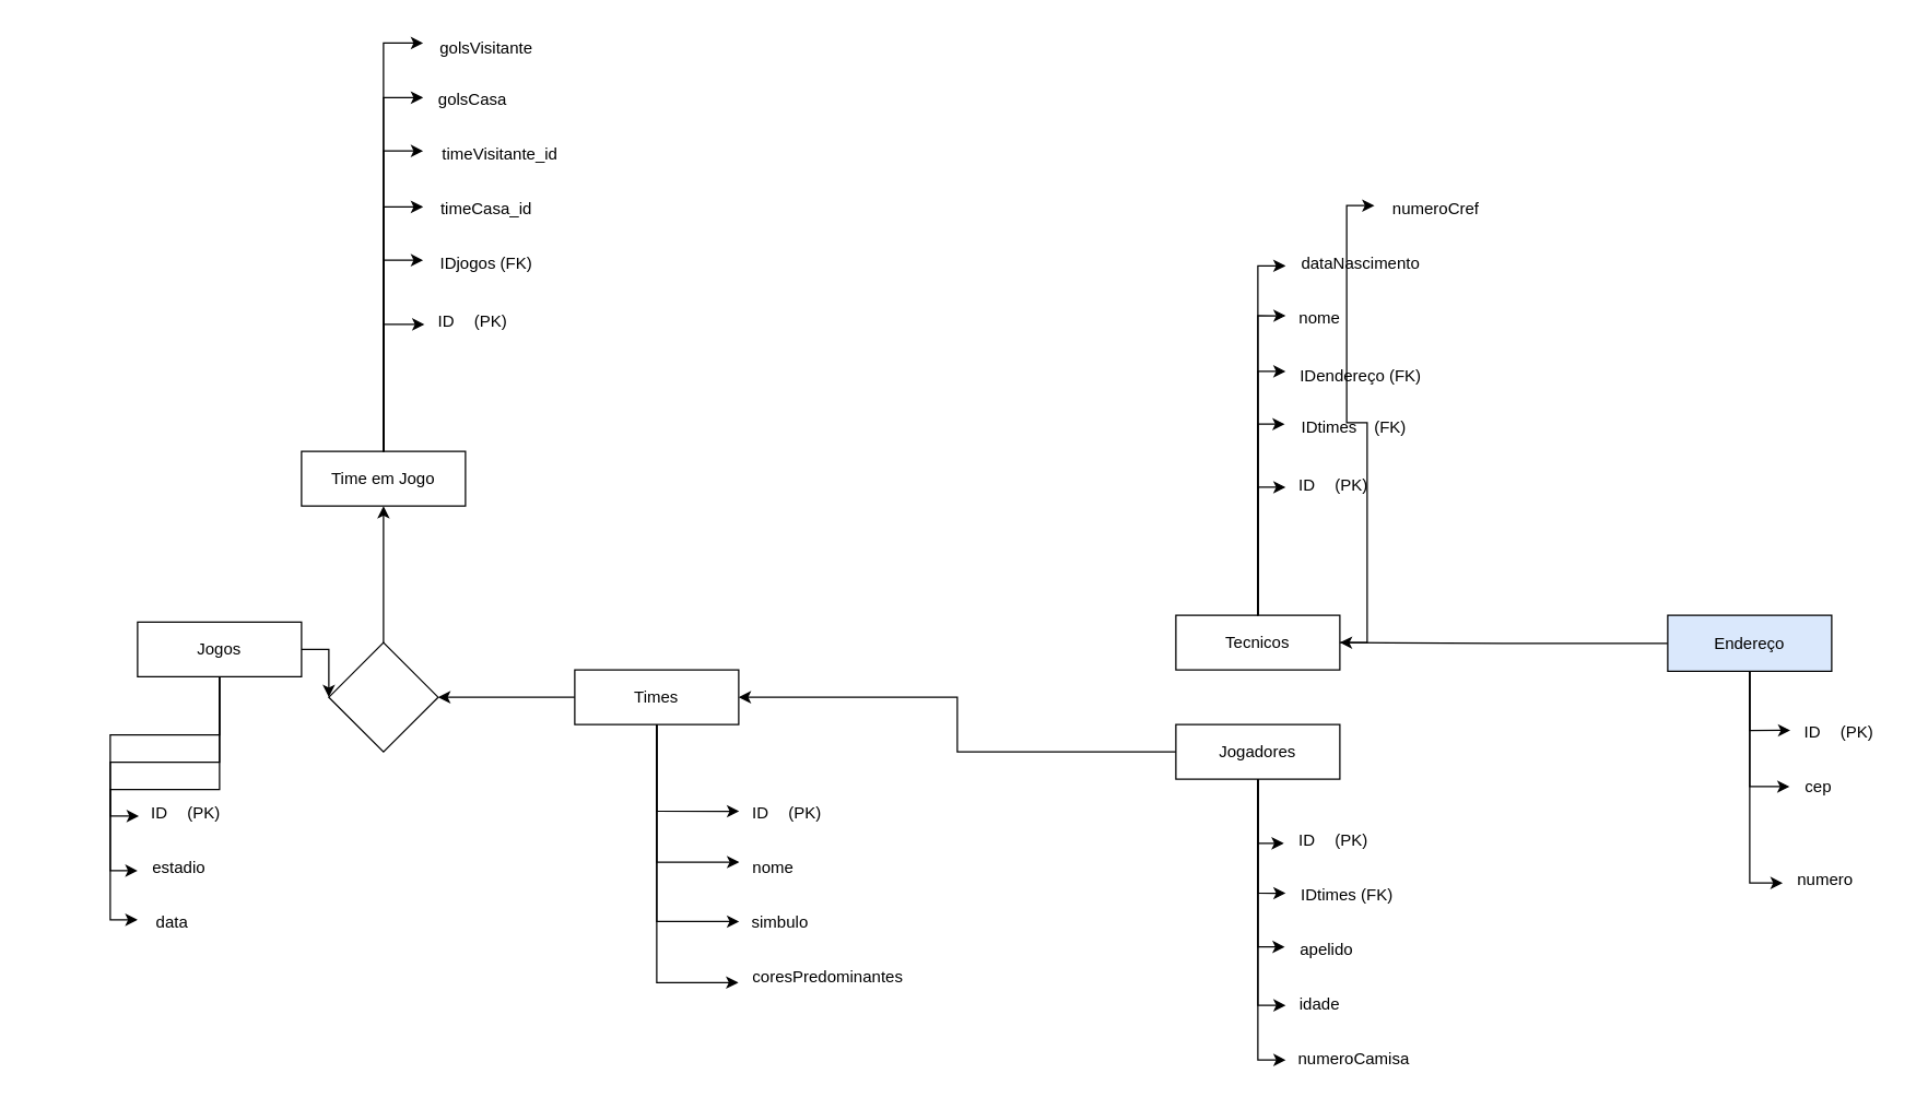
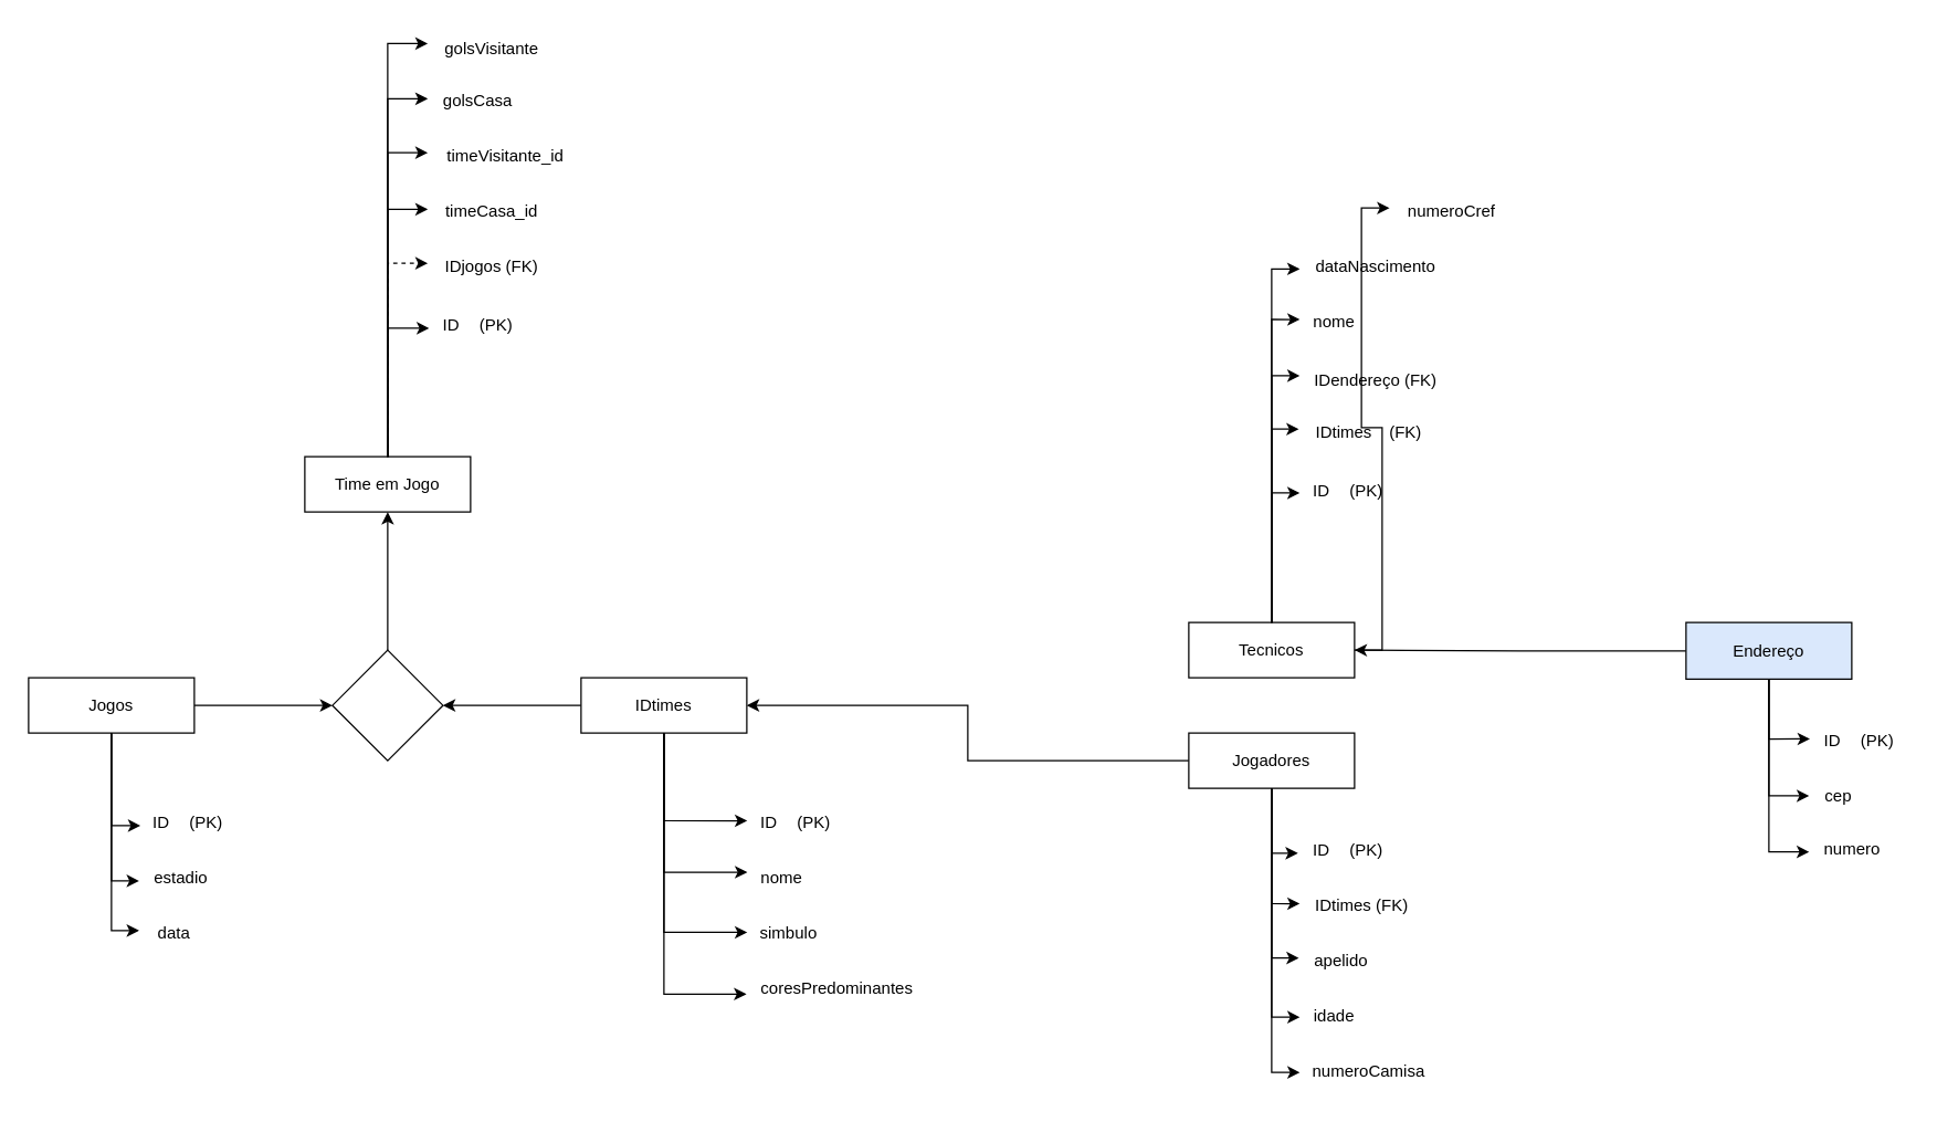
  <mxCell id="0" />
  <mxCell id="1" parent="0" />
  <mxCell id="2" value="" style="edgeStyle=orthogonalEdgeStyle;rounded=0;orthogonalLoop=1;jettySize=auto;html=1;" edge="1" parent="1" source="3" target="54"><mxGeometry relative="1" as="geometry" /></mxCell>
- <mxCell id="3" value="Times" style="rounded=0;whiteSpace=wrap;html=1;" vertex="1" parent="1"><mxGeometry y="490" width="120" height="40" as="geometry" x="420" /></mxCell>
+ <mxCell id="3" value="IDtimes" style="rounded=0;whiteSpace=wrap;html=1;" vertex="1" parent="1"><mxGeometry y="490" width="120" height="40" as="geometry" x="420" /></mxCell>
  <mxCell id="4" value="ID&lt;span style=&quot;white-space: pre;&quot;&gt;&#09;&lt;/span&gt;(PK)" style="text;html=1;align=center;verticalAlign=middle;resizable=0;points=[];autosize=1;strokeColor=none;fillColor=none;" vertex="1" parent="1"><mxGeometry x="540" y="580" width="70" height="30" as="geometry" /></mxCell>
  <mxCell id="5" value="nome" style="text;html=1;align=center;verticalAlign=middle;resizable=0;points=[];autosize=1;strokeColor=none;fillColor=none;" vertex="1" parent="1"><mxGeometry x="540" y="620" width="50" height="30" as="geometry" /></mxCell>
  <mxCell id="6" value="simbulo" style="text;html=1;align=center;verticalAlign=middle;resizable=0;points=[];autosize=1;strokeColor=none;fillColor=none;" vertex="1" parent="1"><mxGeometry x="540" y="660" width="60" height="30" as="geometry" /></mxCell>
  <mxCell id="7" value="coresPredominantes" style="text;html=1;align=center;verticalAlign=middle;resizable=0;points=[];autosize=1;strokeColor=none;fillColor=none;" vertex="1" parent="1"><mxGeometry x="540" y="700" width="130" height="30" as="geometry" /></mxCell>
  <mxCell id="8" style="edgeStyle=orthogonalEdgeStyle;rounded=0;orthogonalLoop=1;jettySize=auto;html=1;entryX=0.005;entryY=0.451;entryDx=0;entryDy=0;entryPerimeter=0;" edge="1" parent="1" source="3" target="4"><mxGeometry relative="1" as="geometry" /></mxCell>
  <mxCell id="9" style="edgeStyle=orthogonalEdgeStyle;rounded=0;orthogonalLoop=1;jettySize=auto;html=1;entryX=0.008;entryY=0.359;entryDx=0;entryDy=0;entryPerimeter=0;" edge="1" parent="1" source="3" target="5"><mxGeometry relative="1" as="geometry" /></mxCell>
  <mxCell id="10" style="edgeStyle=orthogonalEdgeStyle;rounded=0;orthogonalLoop=1;jettySize=auto;html=1;entryX=0.006;entryY=0.474;entryDx=0;entryDy=0;entryPerimeter=0;" edge="1" parent="1" source="3" target="6"><mxGeometry relative="1" as="geometry" /></mxCell>
  <mxCell id="11" style="edgeStyle=orthogonalEdgeStyle;rounded=0;orthogonalLoop=1;jettySize=auto;html=1;entryX=-0.002;entryY=0.632;entryDx=0;entryDy=0;entryPerimeter=0;" edge="1" parent="1" source="3" target="7"><mxGeometry relative="1" as="geometry" /></mxCell>
  <mxCell id="12" style="edgeStyle=orthogonalEdgeStyle;rounded=0;orthogonalLoop=1;jettySize=auto;html=1;entryX=1;entryY=0.5;entryDx=0;entryDy=0;" edge="1" parent="1" source="13" target="3"><mxGeometry relative="1" as="geometry" /></mxCell>
  <mxCell id="13" value="Jogadores" style="whiteSpace=wrap;html=1;" vertex="1" parent="1"><mxGeometry x="860" y="530" width="120" height="40" as="geometry" /></mxCell>
  <mxCell id="14" value="ID&lt;span style=&quot;white-space: pre;&quot;&gt;&#09;&lt;/span&gt;(PK)" style="text;html=1;align=center;verticalAlign=middle;resizable=0;points=[];autosize=1;strokeColor=none;fillColor=none;" vertex="1" parent="1"><mxGeometry x="940" y="600" width="70" height="30" as="geometry" /></mxCell>
  <mxCell id="15" style="edgeStyle=orthogonalEdgeStyle;rounded=0;orthogonalLoop=1;jettySize=auto;html=1;entryX=-0.014;entryY=0.566;entryDx=0;entryDy=0;entryPerimeter=0;" edge="1" parent="1" source="13" target="14"><mxGeometry relative="1" as="geometry" /></mxCell>
  <mxCell id="16" value="IDtimes (FK)" style="text;html=1;align=center;verticalAlign=middle;resizable=0;points=[];autosize=1;strokeColor=none;fillColor=none;" vertex="1" parent="1"><mxGeometry x="940" y="640" width="90" height="30" as="geometry" /></mxCell>
  <mxCell id="17" value="apelido" style="text;html=1;align=center;verticalAlign=middle;resizable=0;points=[];autosize=1;strokeColor=none;fillColor=none;" vertex="1" parent="1"><mxGeometry x="940" y="680" width="60" height="30" as="geometry" /></mxCell>
  <mxCell id="18" value="idade" style="text;html=1;align=center;verticalAlign=middle;resizable=0;points=[];autosize=1;strokeColor=none;fillColor=none;" vertex="1" parent="1"><mxGeometry x="940" y="720" width="50" height="30" as="geometry" /></mxCell>
  <mxCell id="19" value="numeroCamisa" style="text;html=1;align=center;verticalAlign=middle;resizable=0;points=[];autosize=1;strokeColor=none;fillColor=none;" vertex="1" parent="1"><mxGeometry x="940" y="760" width="100" height="30" as="geometry" /></mxCell>
  <mxCell id="20" style="edgeStyle=orthogonalEdgeStyle;rounded=0;orthogonalLoop=1;jettySize=auto;html=1;entryX=0.004;entryY=0.451;entryDx=0;entryDy=0;entryPerimeter=0;" edge="1" parent="1" source="13" target="16"><mxGeometry relative="1" as="geometry" /></mxCell>
  <mxCell id="21" style="edgeStyle=orthogonalEdgeStyle;rounded=0;orthogonalLoop=1;jettySize=auto;html=1;entryX=-0.005;entryY=0.428;entryDx=0;entryDy=0;entryPerimeter=0;" edge="1" parent="1" source="13" target="17"><mxGeometry relative="1" as="geometry" /></mxCell>
  <mxCell id="22" style="edgeStyle=orthogonalEdgeStyle;rounded=0;orthogonalLoop=1;jettySize=auto;html=1;entryX=0.008;entryY=0.52;entryDx=0;entryDy=0;entryPerimeter=0;" edge="1" parent="1" source="13" target="18"><mxGeometry relative="1" as="geometry" /></mxCell>
  <mxCell id="23" style="edgeStyle=orthogonalEdgeStyle;rounded=0;orthogonalLoop=1;jettySize=auto;html=1;entryX=0.004;entryY=0.52;entryDx=0;entryDy=0;entryPerimeter=0;" edge="1" parent="1" source="13" target="19"><mxGeometry relative="1" as="geometry" /></mxCell>
  <mxCell id="24" style="edgeStyle=orthogonalEdgeStyle;rounded=0;orthogonalLoop=1;jettySize=auto;html=1;entryX=1;entryY=0.5;entryDx=0;entryDy=0;" edge="1" parent="1" source="25" target="26"><mxGeometry relative="1" as="geometry" /></mxCell>
  <mxCell id="25" value="Endereço" style="whiteSpace=wrap;html=1;fillColor=#dae8fc;" vertex="1" parent="1"><mxGeometry x="1220" y="450" width="120" height="41" as="geometry" /></mxCell>
  <mxCell id="26" value="Tecnicos" style="whiteSpace=wrap;html=1;" vertex="1" parent="1"><mxGeometry x="860" y="450" width="120" height="40" as="geometry" /></mxCell>
  <mxCell id="27" value="ID&lt;span style=&quot;white-space: pre;&quot;&gt;&#09;&lt;/span&gt;(PK)" style="text;html=1;align=center;verticalAlign=middle;resizable=0;points=[];autosize=1;strokeColor=none;fillColor=none;" vertex="1" parent="1"><mxGeometry x="940" y="340" width="70" height="30" as="geometry" /></mxCell>
  <mxCell id="28" value="IDtimes&lt;span style=&quot;white-space: pre;&quot;&gt;&#09;&lt;/span&gt;(FK)" style="text;html=1;align=center;verticalAlign=middle;resizable=0;points=[];autosize=1;strokeColor=none;fillColor=none;" vertex="1" parent="1"><mxGeometry x="940" y="298" width="100" height="30" as="geometry" /></mxCell>
  <mxCell id="29" value="IDendereço (FK)" style="text;html=1;align=center;verticalAlign=middle;resizable=0;points=[];autosize=1;strokeColor=none;fillColor=none;" vertex="1" parent="1"><mxGeometry x="940" y="260" width="110" height="30" as="geometry" /></mxCell>
  <mxCell id="30" value="nome" style="text;html=1;align=center;verticalAlign=middle;resizable=0;points=[];autosize=1;strokeColor=none;fillColor=none;" vertex="1" parent="1"><mxGeometry x="940" y="218" width="50" height="30" as="geometry" /></mxCell>
  <mxCell id="31" value="dataNascimento" style="text;html=1;align=center;verticalAlign=middle;resizable=0;points=[];autosize=1;strokeColor=none;fillColor=none;" vertex="1" parent="1"><mxGeometry x="940" y="178" width="110" height="30" as="geometry" /></mxCell>
  <mxCell id="32" value="numeroCref" style="text;html=1;align=center;verticalAlign=middle;resizable=0;points=[];autosize=1;strokeColor=none;fillColor=none;" vertex="1" parent="1"><mxGeometry x="1005" y="138" width="90" height="30" as="geometry" /></mxCell>
  <mxCell id="33" style="edgeStyle=orthogonalEdgeStyle;rounded=0;orthogonalLoop=1;jettySize=auto;html=1;entryX=0.005;entryY=0.541;entryDx=0;entryDy=0;entryPerimeter=0;" edge="1" parent="1" source="26" target="27"><mxGeometry relative="1" as="geometry" /></mxCell>
  <mxCell id="34" style="edgeStyle=orthogonalEdgeStyle;rounded=0;orthogonalLoop=1;jettySize=auto;html=1;entryX=-0.003;entryY=0.401;entryDx=0;entryDy=0;entryPerimeter=0;" edge="1" parent="1" source="26" target="28"><mxGeometry relative="1" as="geometry" /></mxCell>
  <mxCell id="35" style="edgeStyle=orthogonalEdgeStyle;rounded=0;orthogonalLoop=1;jettySize=auto;html=1;entryX=0.003;entryY=0.38;entryDx=0;entryDy=0;entryPerimeter=0;" edge="1" parent="1" source="26" target="29"><mxGeometry relative="1" as="geometry" /></mxCell>
  <mxCell id="36" style="edgeStyle=orthogonalEdgeStyle;rounded=0;orthogonalLoop=1;jettySize=auto;html=1;entryX=0.008;entryY=0.424;entryDx=0;entryDy=0;entryPerimeter=0;" edge="1" parent="1" source="26" target="30"><mxGeometry relative="1" as="geometry" /></mxCell>
  <mxCell id="37" style="edgeStyle=orthogonalEdgeStyle;rounded=0;orthogonalLoop=1;jettySize=auto;html=1;entryX=0.003;entryY=0.539;entryDx=0;entryDy=0;entryPerimeter=0;" edge="1" parent="1" source="26" target="31"><mxGeometry relative="1" as="geometry" /></mxCell>
  <mxCell id="38" style="edgeStyle=orthogonalEdgeStyle;rounded=0;orthogonalLoop=1;jettySize=auto;html=1;entryX=0.004;entryY=0.401;entryDx=0;entryDy=0;entryPerimeter=0;" edge="1" parent="1" source="26" target="32"><mxGeometry relative="1" as="geometry" /></mxCell>
  <mxCell id="39" value="ID&lt;span style=&quot;white-space: pre;&quot;&gt;&#09;&lt;/span&gt;(PK)" style="text;html=1;align=center;verticalAlign=middle;resizable=0;points=[];autosize=1;strokeColor=none;fillColor=none;" vertex="1" parent="1"><mxGeometry x="1310" y="521" width="70" height="30" as="geometry" /></mxCell>
  <mxCell id="40" value="cep" style="text;html=1;align=center;verticalAlign=middle;resizable=0;points=[];autosize=1;strokeColor=none;fillColor=none;" vertex="1" parent="1"><mxGeometry x="1310" y="561" width="40" height="30" as="geometry" /></mxCell>
- <mxCell id="41" value="numero" style="text;html=1;align=center;verticalAlign=middle;resizable=0;points=[];autosize=1;strokeColor=none;fillColor=none;" vertex="1" parent="1"><mxGeometry x="1305" y="629" width="60" height="30" as="geometry" /></mxCell>
+ <mxCell id="41" value="numero" style="text;html=1;align=center;verticalAlign=middle;resizable=0;points=[];autosize=1;strokeColor=none;fillColor=none;" vertex="1" parent="1"><mxGeometry x="1310" y="599" width="60" height="30" as="geometry" /></mxCell>
  <mxCell id="42" style="edgeStyle=orthogonalEdgeStyle;rounded=0;orthogonalLoop=1;jettySize=auto;html=1;entryX=-0.004;entryY=0.443;entryDx=0;entryDy=0;entryPerimeter=0;" edge="1" parent="1" source="25" target="39"><mxGeometry relative="1" as="geometry" /></mxCell>
  <mxCell id="43" style="edgeStyle=orthogonalEdgeStyle;rounded=0;orthogonalLoop=1;jettySize=auto;html=1;entryX=-0.021;entryY=0.481;entryDx=0;entryDy=0;entryPerimeter=0;" edge="1" parent="1" source="25" target="40"><mxGeometry relative="1" as="geometry" /></mxCell>
  <mxCell id="44" style="edgeStyle=orthogonalEdgeStyle;rounded=0;orthogonalLoop=1;jettySize=auto;html=1;entryX=-0.014;entryY=0.567;entryDx=0;entryDy=0;entryPerimeter=0;" edge="1" parent="1" source="25" target="41"><mxGeometry relative="1" as="geometry" /></mxCell>
  <mxCell id="45" style="edgeStyle=orthogonalEdgeStyle;rounded=0;orthogonalLoop=1;jettySize=auto;html=1;entryX=0;entryY=0.5;entryDx=0;entryDy=0;" edge="1" parent="1" source="46" target="54"><mxGeometry relative="1" as="geometry" /></mxCell>
- <mxCell id="46" value="Jogos" style="whiteSpace=wrap;html=1;" vertex="1" parent="1"><mxGeometry x="100" y="455" width="120" height="40" as="geometry" /></mxCell>
+ <mxCell id="46" value="Jogos" style="whiteSpace=wrap;html=1;" vertex="1" parent="1"><mxGeometry x="20" y="490" width="120" height="40" as="geometry" /></mxCell>
  <mxCell id="47" value="ID&lt;span style=&quot;white-space: pre;&quot;&gt;&#09;&lt;/span&gt;(PK)" style="text;html=1;align=center;verticalAlign=middle;resizable=0;points=[];autosize=1;strokeColor=none;fillColor=none;" vertex="1" parent="1"><mxGeometry x="100" y="580" width="70" height="30" as="geometry" /></mxCell>
  <mxCell id="48" value="estadio" style="text;html=1;align=center;verticalAlign=middle;resizable=0;points=[];autosize=1;strokeColor=none;fillColor=none;" vertex="1" parent="1"><mxGeometry x="100" y="620" width="60" height="30" as="geometry" /></mxCell>
  <mxCell id="49" value="data" style="text;html=1;align=center;verticalAlign=middle;resizable=0;points=[];autosize=1;strokeColor=none;fillColor=none;" vertex="1" parent="1"><mxGeometry x="100" y="660" width="50" height="30" as="geometry" /></mxCell>
  <mxCell id="50" style="edgeStyle=orthogonalEdgeStyle;rounded=0;orthogonalLoop=1;jettySize=auto;html=1;entryX=0.014;entryY=0.567;entryDx=0;entryDy=0;entryPerimeter=0;" edge="1" parent="1" source="46" target="47"><mxGeometry relative="1" as="geometry" /></mxCell>
  <mxCell id="51" style="edgeStyle=orthogonalEdgeStyle;rounded=0;orthogonalLoop=1;jettySize=auto;html=1;entryX=0;entryY=0.567;entryDx=0;entryDy=0;entryPerimeter=0;" edge="1" parent="1" source="46" target="48"><mxGeometry relative="1" as="geometry" /></mxCell>
  <mxCell id="52" style="edgeStyle=orthogonalEdgeStyle;rounded=0;orthogonalLoop=1;jettySize=auto;html=1;entryX=0;entryY=0.433;entryDx=0;entryDy=0;entryPerimeter=0;" edge="1" parent="1" source="46" target="49"><mxGeometry relative="1" as="geometry" /></mxCell>
  <mxCell id="53" value="" style="edgeStyle=orthogonalEdgeStyle;rounded=0;orthogonalLoop=1;jettySize=auto;html=1;" edge="1" parent="1" source="54" target="55"><mxGeometry relative="1" as="geometry" /></mxCell>
  <mxCell id="54" value="" style="rhombus;whiteSpace=wrap;html=1;" vertex="1" parent="1"><mxGeometry x="240" y="470" width="80" height="80" as="geometry" /></mxCell>
  <mxCell id="55" value="Time em Jogo" style="whiteSpace=wrap;html=1;" vertex="1" parent="1"><mxGeometry x="220" y="330" width="120" height="40" as="geometry" /></mxCell>
  <mxCell id="56" value="ID&amp;nbsp;&lt;span style=&quot;white-space: pre;&quot;&gt;&#09;&lt;/span&gt;(PK)" style="text;html=1;align=center;verticalAlign=middle;resizable=0;points=[];autosize=1;strokeColor=none;fillColor=none;" vertex="1" parent="1"><mxGeometry x="310" y="220" width="70" height="30" as="geometry" /></mxCell>
  <mxCell id="57" value="IDjogos (FK)" style="text;html=1;align=center;verticalAlign=middle;resizable=0;points=[];autosize=1;strokeColor=none;fillColor=none;" vertex="1" parent="1"><mxGeometry x="310" y="178" width="90" height="30" as="geometry" /></mxCell>
  <mxCell id="58" value="timeCasa_id" style="text;html=1;align=center;verticalAlign=middle;resizable=0;points=[];autosize=1;strokeColor=none;fillColor=none;" vertex="1" parent="1"><mxGeometry x="310" y="138" width="90" height="30" as="geometry" /></mxCell>
  <mxCell id="59" value="timeVisitante_id" style="text;html=1;align=center;verticalAlign=middle;resizable=0;points=[];autosize=1;strokeColor=none;fillColor=none;" vertex="1" parent="1"><mxGeometry x="310" y="98" width="110" height="30" as="geometry" /></mxCell>
  <mxCell id="60" value="golsCasa" style="text;html=1;align=center;verticalAlign=middle;resizable=0;points=[];autosize=1;strokeColor=none;fillColor=none;" vertex="1" parent="1"><mxGeometry x="310" y="58" width="70" height="30" as="geometry" /></mxCell>
  <mxCell id="61" value="golsVisitante" style="text;html=1;align=center;verticalAlign=middle;resizable=0;points=[];autosize=1;strokeColor=none;fillColor=none;" vertex="1" parent="1"><mxGeometry x="310" y="20" width="90" height="30" as="geometry" /></mxCell>
  <mxCell id="62" style="edgeStyle=orthogonalEdgeStyle;rounded=0;orthogonalLoop=1;jettySize=auto;html=1;entryX=0;entryY=0.567;entryDx=0;entryDy=0;entryPerimeter=0;" edge="1" parent="1" source="55" target="56"><mxGeometry relative="1" as="geometry" /></mxCell>
- <mxCell id="63" style="edgeStyle=orthogonalEdgeStyle;rounded=0;orthogonalLoop=1;jettySize=auto;html=1;entryX=-0.011;entryY=0.4;entryDx=0;entryDy=0;entryPerimeter=0;" edge="1" parent="1" source="55" target="57"><mxGeometry relative="1" as="geometry" /></mxCell>
+ <mxCell id="63" style="edgeStyle=orthogonalEdgeStyle;rounded=0;orthogonalLoop=1;jettySize=auto;html=1;entryX=-0.011;entryY=0.4;entryDx=0;entryDy=0;entryPerimeter=0;dashed=1;" edge="1" parent="1" source="55" target="57"><mxGeometry relative="1" as="geometry" /></mxCell>
  <mxCell id="64" style="edgeStyle=orthogonalEdgeStyle;rounded=0;orthogonalLoop=1;jettySize=auto;html=1;entryX=-0.011;entryY=0.433;entryDx=0;entryDy=0;entryPerimeter=0;" edge="1" parent="1" source="55" target="58"><mxGeometry relative="1" as="geometry" /></mxCell>
  <mxCell id="65" style="edgeStyle=orthogonalEdgeStyle;rounded=0;orthogonalLoop=1;jettySize=auto;html=1;entryX=-0.009;entryY=0.4;entryDx=0;entryDy=0;entryPerimeter=0;" edge="1" parent="1" source="55" target="59"><mxGeometry relative="1" as="geometry" /></mxCell>
  <mxCell id="66" style="edgeStyle=orthogonalEdgeStyle;rounded=0;orthogonalLoop=1;jettySize=auto;html=1;entryX=-0.014;entryY=0.433;entryDx=0;entryDy=0;entryPerimeter=0;" edge="1" parent="1" source="55" target="60"><mxGeometry relative="1" as="geometry" /></mxCell>
  <mxCell id="67" style="edgeStyle=orthogonalEdgeStyle;rounded=0;orthogonalLoop=1;jettySize=auto;html=1;entryX=-0.011;entryY=0.367;entryDx=0;entryDy=0;entryPerimeter=0;" edge="1" parent="1" source="55" target="61"><mxGeometry relative="1" as="geometry" /></mxCell>
